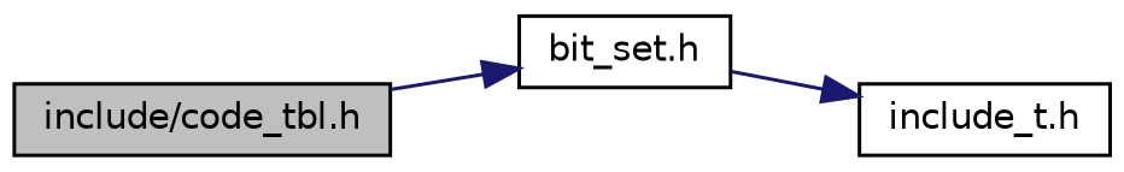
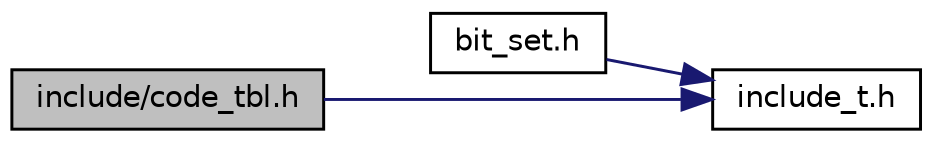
  digraph {
    rankdir=LR
    node [color=black fillcolor=white fontname=Helvetica fontsize=10 shape=record style=filled]
    edge [color=midnightblue fontname=Helvetica fontsize=10 labelfontname=Helvetica labelfontsize=10 style=solid]
    n1 [fillcolor=grey75 fontcolor=black height=0.2 label="include/code_tbl.h" width=0.4]
    n2 [height=0.2 label="bit_set.h" width=0.4]
    n3 [height=0.2 label="include_t.h" width=0.4]
-   n1 -> n2
+   n1 -> n3
    n2 -> n3
  }
